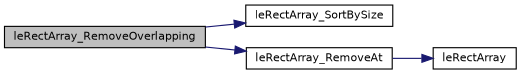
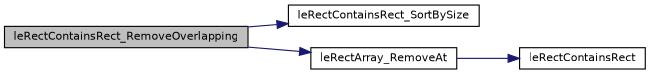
  digraph {
    rankdir=LR
    node [color=black fillcolor=white fontname=Helvetica fontsize=10 shape=record style=filled]
    edge [color=midnightblue fontname=Helvetica fontsize=10 labelfontname=Helvetica labelfontsize=10 style=solid]
-   n1 [fillcolor=grey75 fontcolor=black height=0.2 label=leRectArray_RemoveOverlapping width=0.4]
-   n2 [height=0.2 label=leRectArray_SortBySize width=0.4]
+   n1 [fillcolor=grey75 fontcolor=black height=0.2 label=leRectContainsRect_RemoveOverlapping width=0.4]
+   n2 [height=0.2 label=leRectContainsRect_SortBySize width=0.4]
    n3 [height=0.2 label=leRectArray_RemoveAt width=0.4]
-   n4 [height=0.2 label=leRectArray width=0.4]
+   n4 [height=0.2 label=leRectContainsRect width=0.4]
    n1 -> n2
    n1 -> n3
    n3 -> n4
  }
